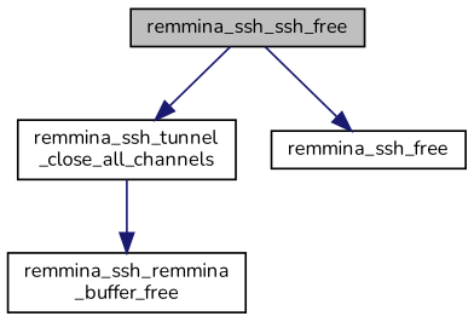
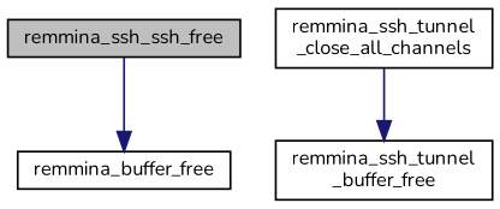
  digraph {
    fontname=Nunito
    rankdir=TB
    node [color=black fillcolor=white fontname=Nunito fontsize=10 shape=record style=filled]
    edge [color=midnightblue fontname=Nunito fontsize=10 labelfontname=Helvetica labelfontsize=10 style=solid]
    n1 [fillcolor=grey75 fontcolor=black height=0.2 label=remmina_ssh_ssh_free width=0.4]
    n2 [height=0.2 label="remmina_ssh_tunnel\l_close_all_channels" width=0.4]
-   n3 [height=0.2 label=remmina_ssh_free width=0.4]
-   n4 [height=0.2 label="remmina_ssh_remmina\l_buffer_free" width=0.4]
-   n1 -> n2
+   n3 [height=0.2 label=remmina_buffer_free width=0.4]
+   n4 [height=0.2 label="remmina_ssh_tunnel\l_buffer_free" width=0.4]
    n1 -> n3
    n2 -> n4
  }
